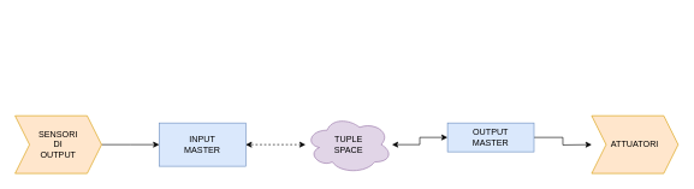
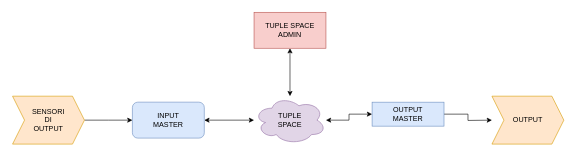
  <mxCell id="0" />
  <mxCell id="1" parent="0" />
- <mxCell id="2" value="" style="edgeStyle=orthogonalEdgeStyle;rounded=0;orthogonalLoop=1;jettySize=auto;html=1;entryX=1;entryY=0.5;entryDx=0;entryDy=0;startArrow=classic;startFill=1;dashed=1;" parent="1" source="5" target="7" edge="1"><mxGeometry relative="1" as="geometry"><mxPoint x="343" y="200" as="targetPoint" /></mxGeometry></mxCell>
+ <mxCell id="2" value="" style="edgeStyle=orthogonalEdgeStyle;rounded=0;orthogonalLoop=1;jettySize=auto;html=1;entryX=1;entryY=0.5;entryDx=0;entryDy=0;startArrow=classic;startFill=1;" parent="1" source="5" target="7" edge="1"><mxGeometry relative="1" as="geometry"><mxPoint x="343" y="200" as="targetPoint" /></mxGeometry></mxCell>
  <mxCell id="3" value="" style="edgeStyle=orthogonalEdgeStyle;rounded=0;orthogonalLoop=1;jettySize=auto;html=1;entryX=0;entryY=0.5;entryDx=0;entryDy=0;startArrow=classic;startFill=1;" parent="1" source="5" target="10" edge="1"><mxGeometry relative="1" as="geometry"><mxPoint x="623" y="200" as="targetPoint" /></mxGeometry></mxCell>
+ <mxCell id="4" value="" style="edgeStyle=orthogonalEdgeStyle;rounded=0;orthogonalLoop=1;jettySize=auto;html=1;entryX=0.5;entryY=1;entryDx=0;entryDy=0;startArrow=classic;startFill=1;" parent="1" source="5" target="8" edge="1"><mxGeometry relative="1" as="geometry"><mxPoint x="483" y="80" as="targetPoint" /></mxGeometry></mxCell>
  <mxCell id="5" value="TUPLE&lt;br&gt;SPACE" style="ellipse;shape=cloud;whiteSpace=wrap;html=1;fillColor=#e1d5e7;strokeColor=#9673a6;" parent="1" vertex="1"><mxGeometry x="423" y="160" width="120" height="80" as="geometry" /></mxCell>
  <mxCell id="6" value="" style="edgeStyle=orthogonalEdgeStyle;rounded=0;orthogonalLoop=1;jettySize=auto;html=1;startArrow=classic;startFill=1;endArrow=none;endFill=0;" parent="1" source="7" edge="1"><mxGeometry relative="1" as="geometry"><mxPoint x="140" y="200" as="targetPoint" /></mxGeometry></mxCell>
- <mxCell id="7" value="INPUT&lt;br&gt;MASTER" style="rounded=0;whiteSpace=wrap;html=1;fillColor=#dae8fc;strokeColor=#6c8ebf;" parent="1" vertex="1"><mxGeometry x="220" y="170" width="120" height="60" as="geometry" /></mxCell>
+ <mxCell id="7" value="INPUT&lt;br&gt;MASTER" style="whiteSpace=wrap;html=1;fillColor=#dae8fc;strokeColor=#6c8ebf;rounded=1;" parent="1" vertex="1"><mxGeometry x="220" y="170" width="120" height="60" as="geometry" /></mxCell>
+ <mxCell id="8" value="TUPLE SPACE&lt;br&gt;ADMIN" style="rounded=0;whiteSpace=wrap;html=1;fillColor=#f8cecc;strokeColor=#b85450;" parent="1" vertex="1"><mxGeometry x="423" y="20" width="120" height="60" as="geometry" /></mxCell>
  <mxCell id="9" value="" style="edgeStyle=orthogonalEdgeStyle;rounded=0;orthogonalLoop=1;jettySize=auto;html=1;startArrow=none;startFill=0;endArrow=classic;endFill=1;" parent="1" source="10" edge="1"><mxGeometry relative="1" as="geometry"><mxPoint x="820" y="200" as="targetPoint" /></mxGeometry></mxCell>
  <mxCell id="10" value="OUTPUT&lt;br&gt;MASTER" style="rounded=0;whiteSpace=wrap;html=1;fillColor=#dae8fc;strokeColor=#6c8ebf;" parent="1" vertex="1"><mxGeometry x="620" y="170" width="120" height="40" as="geometry" /></mxCell>
  <mxCell id="11" value="SENSORI&lt;br&gt;DI&lt;br&gt;OUTPUT" style="shape=step;perimeter=stepPerimeter;whiteSpace=wrap;html=1;fixedSize=1;direction=east;fillColor=#ffe6cc;strokeColor=#d79b00;" parent="1" vertex="1"><mxGeometry x="20" y="160" width="120" height="80" as="geometry" /></mxCell>
- <mxCell id="12" value="ATTUATORI" style="shape=step;perimeter=stepPerimeter;whiteSpace=wrap;html=1;fixedSize=1;fillColor=#ffe6cc;strokeColor=#d79b00;" parent="1" vertex="1"><mxGeometry x="820" y="160" width="120" height="80" as="geometry" /></mxCell>
+ <mxCell id="12" value="OUTPUT" style="shape=step;perimeter=stepPerimeter;whiteSpace=wrap;html=1;fixedSize=1;fillColor=#ffe6cc;strokeColor=#d79b00;" parent="1" vertex="1"><mxGeometry x="820" y="160" width="120" height="80" as="geometry" /></mxCell>
